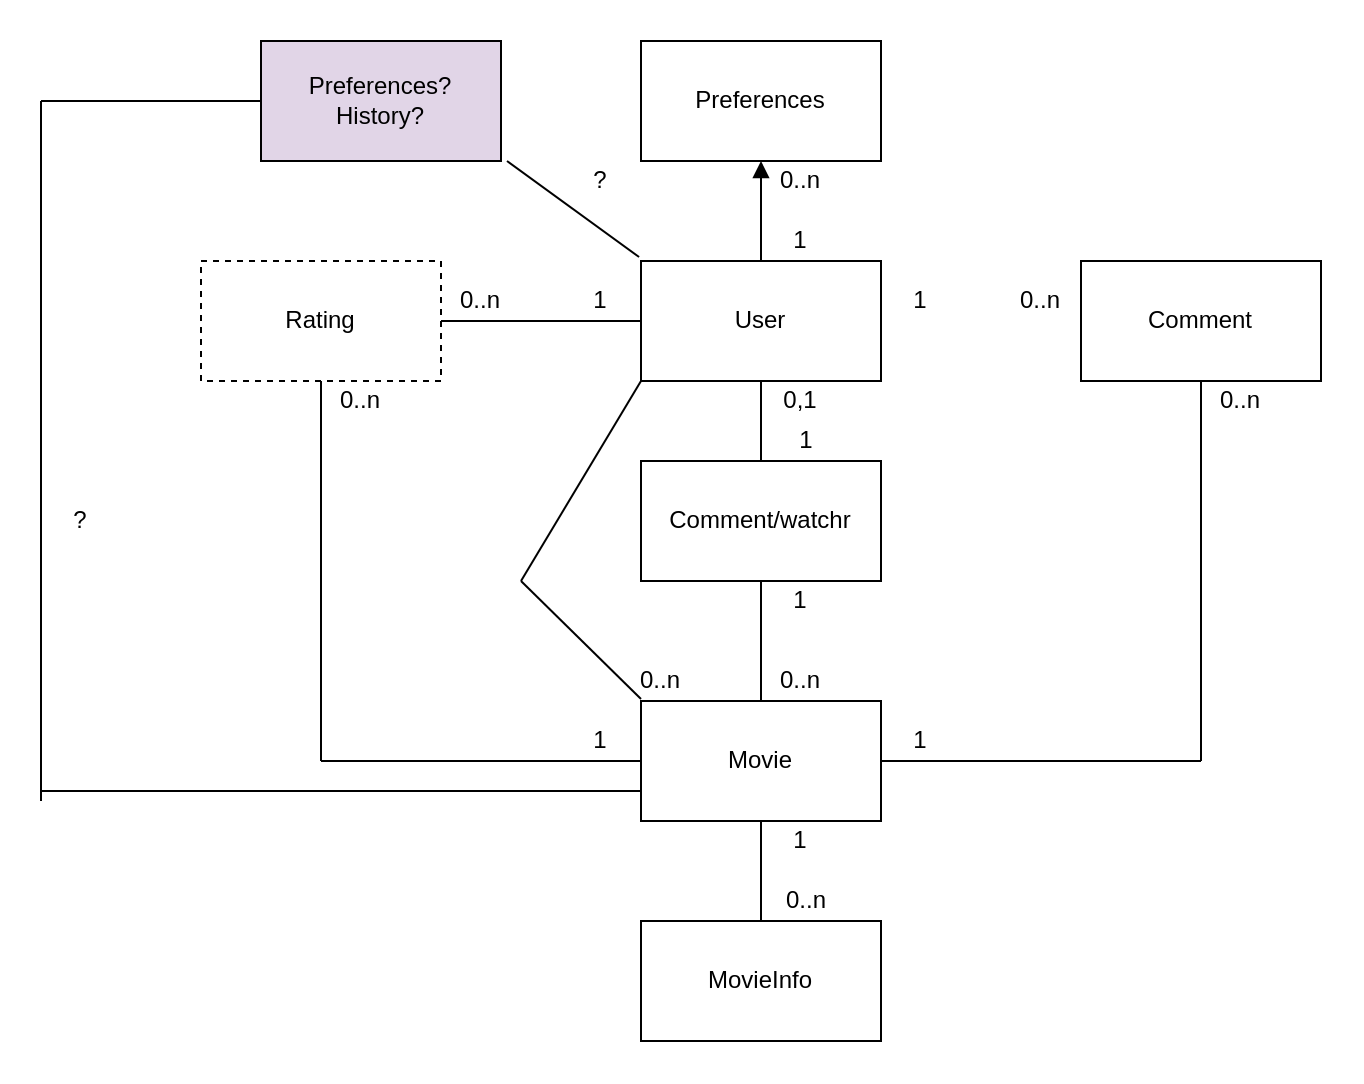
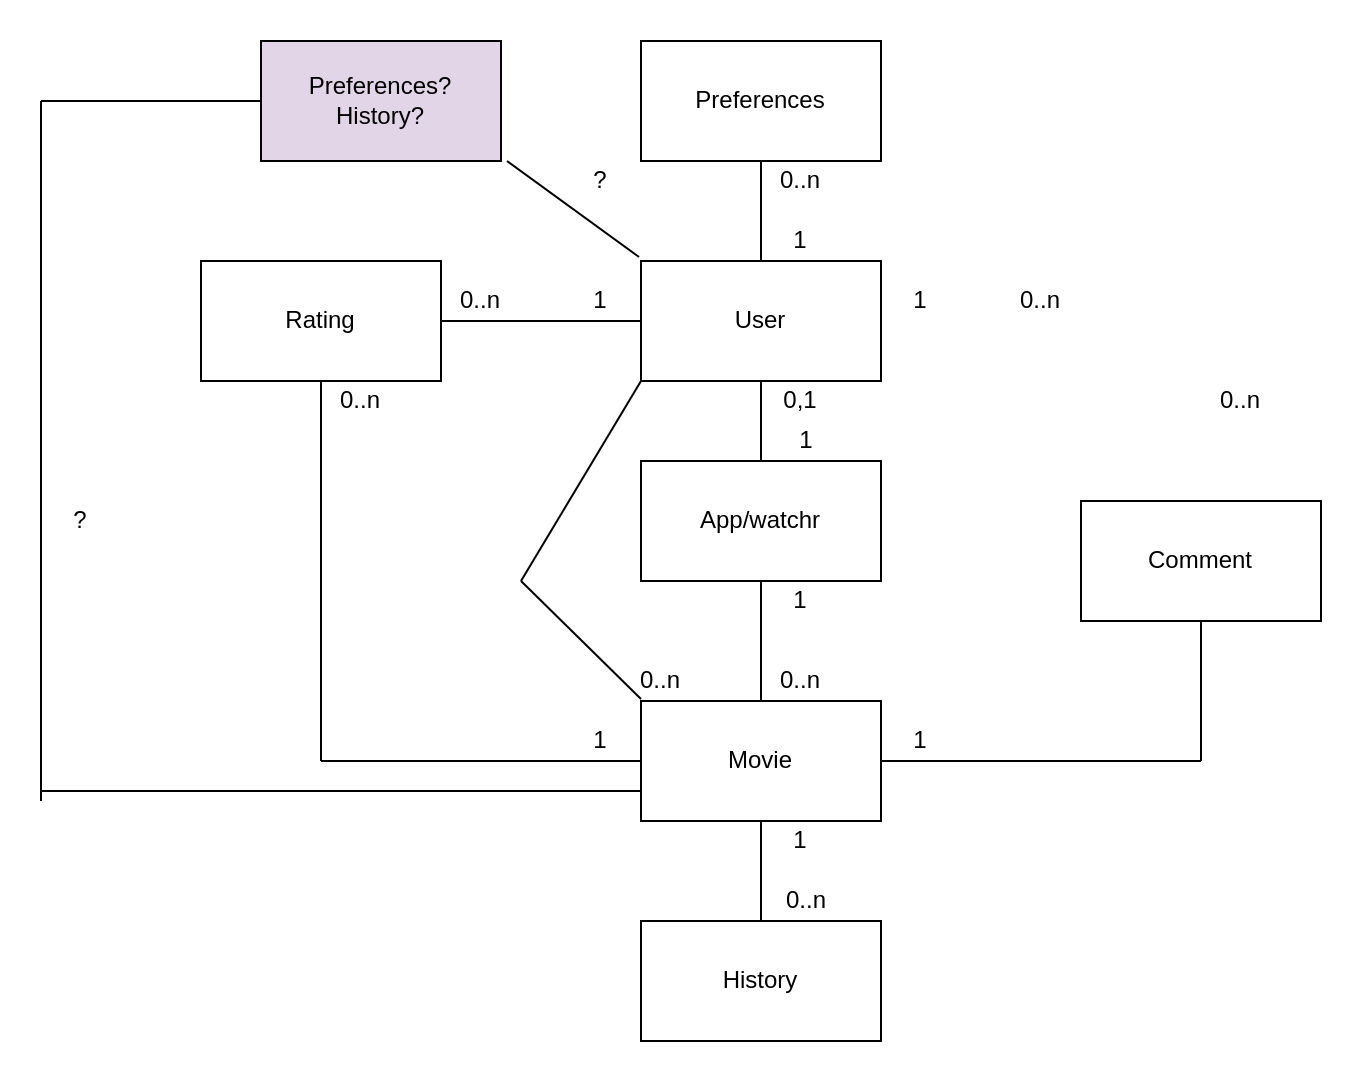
  <mxCell id="0" />
  <mxCell id="1" parent="0" />
- <mxCell id="2" value="Comment/watchr" style="rounded=0;whiteSpace=wrap;html=1;" parent="1" vertex="1"><mxGeometry x="320" y="230" width="120" height="60" as="geometry" /></mxCell>
+ <mxCell id="2" value="App/watchr" style="rounded=0;whiteSpace=wrap;html=1;" parent="1" vertex="1"><mxGeometry x="320" y="230" width="120" height="60" as="geometry" /></mxCell>
  <mxCell id="3" value="User" style="rounded=0;whiteSpace=wrap;html=1;" parent="1" vertex="1"><mxGeometry x="320" y="130" width="120" height="60" as="geometry" /></mxCell>
  <mxCell id="4" value="Movie" style="rounded=0;whiteSpace=wrap;html=1;" parent="1" vertex="1"><mxGeometry x="320" y="350" width="120" height="60" as="geometry" /></mxCell>
- <mxCell id="5" value="Comment" style="rounded=0;whiteSpace=wrap;html=1;" parent="1" vertex="1"><mxGeometry x="540" y="130" width="120" height="60" as="geometry" /></mxCell>
- <mxCell id="6" value="Rating" style="rounded=0;whiteSpace=wrap;html=1;dashed=1;" parent="1" vertex="1"><mxGeometry x="100" y="130" width="120" height="60" as="geometry" /></mxCell>
+ <mxCell id="5" value="Comment" style="rounded=0;whiteSpace=wrap;html=1;" parent="1" vertex="1"><mxGeometry x="540" y="250" width="120" height="60" as="geometry" /></mxCell>
+ <mxCell id="6" value="Rating" style="rounded=0;whiteSpace=wrap;html=1;" parent="1" vertex="1"><mxGeometry x="100" y="130" width="120" height="60" as="geometry" /></mxCell>
  <mxCell id="7" value="" style="endArrow=none;html=1;exitX=0.5;exitY=1;exitDx=0;exitDy=0;" parent="1" source="5" edge="1"><mxGeometry width="50" height="50" relative="1" as="geometry"><mxPoint x="140" y="480" as="sourcePoint" /><mxPoint x="600" y="380" as="targetPoint" /></mxGeometry></mxCell>
  <mxCell id="8" value="" style="endArrow=none;html=1;entryX=0.5;entryY=1;entryDx=0;entryDy=0;" parent="1" target="6" edge="1"><mxGeometry width="50" height="50" relative="1" as="geometry"><mxPoint x="160" y="380" as="sourcePoint" /><mxPoint x="190" y="430" as="targetPoint" /></mxGeometry></mxCell>
  <mxCell id="9" value="" style="endArrow=none;html=1;entryX=0;entryY=0.5;entryDx=0;entryDy=0;" parent="1" target="4" edge="1"><mxGeometry width="50" height="50" relative="1" as="geometry"><mxPoint x="160" y="380" as="sourcePoint" /><mxPoint x="190" y="430" as="targetPoint" /></mxGeometry></mxCell>
  <mxCell id="10" value="" style="endArrow=none;html=1;exitX=1;exitY=0.5;exitDx=0;exitDy=0;" parent="1" source="4" edge="1"><mxGeometry width="50" height="50" relative="1" as="geometry"><mxPoint x="140" y="480" as="sourcePoint" /><mxPoint x="600" y="380" as="targetPoint" /></mxGeometry></mxCell>
  <mxCell id="11" value="" style="endArrow=none;html=1;entryX=0;entryY=0.5;entryDx=0;entryDy=0;" parent="1" source="6" target="3" edge="1"><mxGeometry width="50" height="50" relative="1" as="geometry"><mxPoint x="140" y="480" as="sourcePoint" /><mxPoint x="190" y="430" as="targetPoint" /></mxGeometry></mxCell>
  <mxCell id="12" value="" style="endArrow=none;html=1;entryX=0.5;entryY=1;entryDx=0;entryDy=0;exitX=0.5;exitY=0;exitDx=0;exitDy=0;" parent="1" source="4" target="2" edge="1"><mxGeometry width="50" height="50" relative="1" as="geometry"><mxPoint x="140" y="480" as="sourcePoint" /><mxPoint x="190" y="430" as="targetPoint" /></mxGeometry></mxCell>
  <mxCell id="13" value="" style="endArrow=none;html=1;entryX=0.5;entryY=1;entryDx=0;entryDy=0;" parent="1" source="2" target="3" edge="1"><mxGeometry width="50" height="50" relative="1" as="geometry"><mxPoint x="140" y="480" as="sourcePoint" /><mxPoint x="190" y="430" as="targetPoint" /></mxGeometry></mxCell>
  <mxCell id="14" value="" style="endArrow=none;html=1;" parent="1" edge="1"><mxGeometry width="50" height="50" relative="1" as="geometry"><mxPoint x="260" y="290" as="sourcePoint" /><mxPoint x="320" y="190" as="targetPoint" /></mxGeometry></mxCell>
  <mxCell id="15" value="" style="endArrow=none;html=1;exitX=0;exitY=-0.017;exitDx=0;exitDy=0;exitPerimeter=0;" parent="1" source="4" edge="1"><mxGeometry width="50" height="50" relative="1" as="geometry"><mxPoint x="140" y="480" as="sourcePoint" /><mxPoint x="260" y="290" as="targetPoint" /></mxGeometry></mxCell>
- <mxCell id="16" value="MovieInfo" style="rounded=0;whiteSpace=wrap;html=1;" parent="1" vertex="1"><mxGeometry x="320" y="460" width="120" height="60" as="geometry" /></mxCell>
+ <mxCell id="16" value="History" style="rounded=0;whiteSpace=wrap;html=1;" parent="1" vertex="1"><mxGeometry x="320" y="460" width="120" height="60" as="geometry" /></mxCell>
  <mxCell id="17" value="Preferences" style="rounded=0;whiteSpace=wrap;html=1;" parent="1" vertex="1"><mxGeometry x="320" y="20" width="120" height="60" as="geometry" /></mxCell>
  <mxCell id="18" value="" style="endArrow=none;html=1;entryX=0.5;entryY=1;entryDx=0;entryDy=0;" parent="1" source="16" target="4" edge="1"><mxGeometry width="50" height="50" relative="1" as="geometry"><mxPoint x="140" y="590" as="sourcePoint" /><mxPoint x="190" y="540" as="targetPoint" /></mxGeometry></mxCell>
- <mxCell id="19" value="" style="endArrow=block;html=1;entryX=0.5;entryY=1;entryDx=0;entryDy=0;exitX=0.5;exitY=0;exitDx=0;exitDy=0;" parent="1" source="3" target="17" edge="1"><mxGeometry width="50" height="50" relative="1" as="geometry"><mxPoint x="140" y="590" as="sourcePoint" /><mxPoint x="190" y="540" as="targetPoint" /></mxGeometry></mxCell>
+ <mxCell id="19" value="" style="endArrow=none;html=1;entryX=0.5;entryY=1;entryDx=0;entryDy=0;exitX=0.5;exitY=0;exitDx=0;exitDy=0;" parent="1" source="3" target="17" edge="1"><mxGeometry width="50" height="50" relative="1" as="geometry"><mxPoint x="140" y="590" as="sourcePoint" /><mxPoint x="190" y="540" as="targetPoint" /></mxGeometry></mxCell>
  <mxCell id="20" value="1&lt;br&gt;" style="text;html=1;strokeColor=none;fillColor=none;align=center;verticalAlign=middle;whiteSpace=wrap;rounded=0;" parent="1" vertex="1"><mxGeometry x="280" y="360" width="40" height="20" as="geometry" /></mxCell>
  <mxCell id="21" value="1&lt;br&gt;" style="text;html=1;strokeColor=none;fillColor=none;align=center;verticalAlign=middle;whiteSpace=wrap;rounded=0;" parent="1" vertex="1"><mxGeometry x="440" y="360" width="40" height="20" as="geometry" /></mxCell>
  <mxCell id="22" value="1&lt;br&gt;" style="text;html=1;strokeColor=none;fillColor=none;align=center;verticalAlign=middle;whiteSpace=wrap;rounded=0;" parent="1" vertex="1"><mxGeometry x="380" y="410" width="40" height="20" as="geometry" /></mxCell>
  <mxCell id="23" value="1&lt;br&gt;" style="text;html=1;strokeColor=none;fillColor=none;align=center;verticalAlign=middle;whiteSpace=wrap;rounded=0;" parent="1" vertex="1"><mxGeometry x="380" y="290" width="40" height="20" as="geometry" /></mxCell>
  <mxCell id="24" value="1&lt;br&gt;" style="text;html=1;strokeColor=none;fillColor=none;align=center;verticalAlign=middle;whiteSpace=wrap;rounded=0;" parent="1" vertex="1"><mxGeometry x="383" y="210" width="40" height="20" as="geometry" /></mxCell>
  <mxCell id="25" value="0,1" style="text;html=1;strokeColor=none;fillColor=none;align=center;verticalAlign=middle;whiteSpace=wrap;rounded=0;" parent="1" vertex="1"><mxGeometry x="380" y="190" width="40" height="20" as="geometry" /></mxCell>
  <mxCell id="26" value="1&lt;br&gt;" style="text;html=1;strokeColor=none;fillColor=none;align=center;verticalAlign=middle;whiteSpace=wrap;rounded=0;" parent="1" vertex="1"><mxGeometry x="380" y="110" width="40" height="20" as="geometry" /></mxCell>
  <mxCell id="27" value="0..n&lt;br&gt;" style="text;html=1;strokeColor=none;fillColor=none;align=center;verticalAlign=middle;whiteSpace=wrap;rounded=0;" parent="1" vertex="1"><mxGeometry x="380" y="80" width="40" height="20" as="geometry" /></mxCell>
  <mxCell id="28" value="0..n&lt;br&gt;" style="text;html=1;strokeColor=none;fillColor=none;align=center;verticalAlign=middle;whiteSpace=wrap;rounded=0;" parent="1" vertex="1"><mxGeometry x="380" y="330" width="40" height="20" as="geometry" /></mxCell>
  <mxCell id="29" value="0..n&lt;br&gt;" style="text;html=1;strokeColor=none;fillColor=none;align=center;verticalAlign=middle;whiteSpace=wrap;rounded=0;" parent="1" vertex="1"><mxGeometry x="500" y="140" width="40" height="20" as="geometry" /></mxCell>
  <mxCell id="30" value="1&lt;br&gt;" style="text;html=1;strokeColor=none;fillColor=none;align=center;verticalAlign=middle;whiteSpace=wrap;rounded=0;" parent="1" vertex="1"><mxGeometry x="440" y="140" width="40" height="20" as="geometry" /></mxCell>
  <mxCell id="31" value="0..n&lt;br&gt;" style="text;html=1;strokeColor=none;fillColor=none;align=center;verticalAlign=middle;whiteSpace=wrap;rounded=0;" parent="1" vertex="1"><mxGeometry x="383" y="440" width="40" height="20" as="geometry" /></mxCell>
  <mxCell id="32" value="0..n&lt;br&gt;" style="text;html=1;strokeColor=none;fillColor=none;align=center;verticalAlign=middle;whiteSpace=wrap;rounded=0;" parent="1" vertex="1"><mxGeometry x="600" y="190" width="40" height="20" as="geometry" /></mxCell>
  <mxCell id="33" value="0..n&lt;br&gt;" style="text;html=1;strokeColor=none;fillColor=none;align=center;verticalAlign=middle;whiteSpace=wrap;rounded=0;" parent="1" vertex="1"><mxGeometry x="160" y="190" width="40" height="20" as="geometry" /></mxCell>
  <mxCell id="34" value="0..n&lt;br&gt;" style="text;html=1;strokeColor=none;fillColor=none;align=center;verticalAlign=middle;whiteSpace=wrap;rounded=0;" parent="1" vertex="1"><mxGeometry x="310" y="330" width="40" height="20" as="geometry" /></mxCell>
  <mxCell id="35" value="0..n&lt;br&gt;" style="text;html=1;strokeColor=none;fillColor=none;align=center;verticalAlign=middle;whiteSpace=wrap;rounded=0;" parent="1" vertex="1"><mxGeometry x="220" y="140" width="40" height="20" as="geometry" /></mxCell>
  <mxCell id="36" value="1&lt;br&gt;" style="text;html=1;strokeColor=none;fillColor=none;align=center;verticalAlign=middle;whiteSpace=wrap;rounded=0;" parent="1" vertex="1"><mxGeometry x="280" y="140" width="40" height="20" as="geometry" /></mxCell>
  <mxCell id="37" value="Preferences?&lt;br&gt;History?" style="rounded=0;whiteSpace=wrap;html=1;fillColor=#e1d5e7;" parent="1" vertex="1"><mxGeometry x="130" y="20" width="120" height="60" as="geometry" /></mxCell>
  <mxCell id="38" value="" style="endArrow=none;html=1;entryX=1.025;entryY=1;entryDx=0;entryDy=0;entryPerimeter=0;exitX=-0.008;exitY=-0.033;exitDx=0;exitDy=0;exitPerimeter=0;" parent="1" source="3" target="37" edge="1"><mxGeometry width="50" height="50" relative="1" as="geometry"><mxPoint x="100" y="590" as="sourcePoint" /><mxPoint x="150" y="540" as="targetPoint" /></mxGeometry></mxCell>
  <mxCell id="39" value="" style="endArrow=none;html=1;entryX=0;entryY=0.5;entryDx=0;entryDy=0;" parent="1" target="37" edge="1"><mxGeometry width="50" height="50" relative="1" as="geometry"><mxPoint x="20" y="50" as="sourcePoint" /><mxPoint x="150" y="540" as="targetPoint" /></mxGeometry></mxCell>
  <mxCell id="40" value="" style="endArrow=none;html=1;" parent="1" edge="1"><mxGeometry width="50" height="50" relative="1" as="geometry"><mxPoint x="20" y="400" as="sourcePoint" /><mxPoint x="20" y="50" as="targetPoint" /></mxGeometry></mxCell>
  <mxCell id="41" value="" style="endArrow=none;html=1;exitX=0;exitY=0.75;exitDx=0;exitDy=0;" parent="1" source="4" edge="1"><mxGeometry width="50" height="50" relative="1" as="geometry"><mxPoint x="20" y="590" as="sourcePoint" /><mxPoint x="20" y="395" as="targetPoint" /><Array as="points"><mxPoint x="170" y="395" /></Array></mxGeometry></mxCell>
  <mxCell id="42" value="?&lt;br&gt;" style="text;html=1;strokeColor=none;fillColor=none;align=center;verticalAlign=middle;whiteSpace=wrap;rounded=0;" parent="1" vertex="1"><mxGeometry x="280" y="80" width="40" height="20" as="geometry" /></mxCell>
  <mxCell id="43" value="?&lt;br&gt;" style="text;html=1;strokeColor=none;fillColor=none;align=center;verticalAlign=middle;whiteSpace=wrap;rounded=0;" parent="1" vertex="1"><mxGeometry x="20" y="250" width="40" height="20" as="geometry" /></mxCell>
